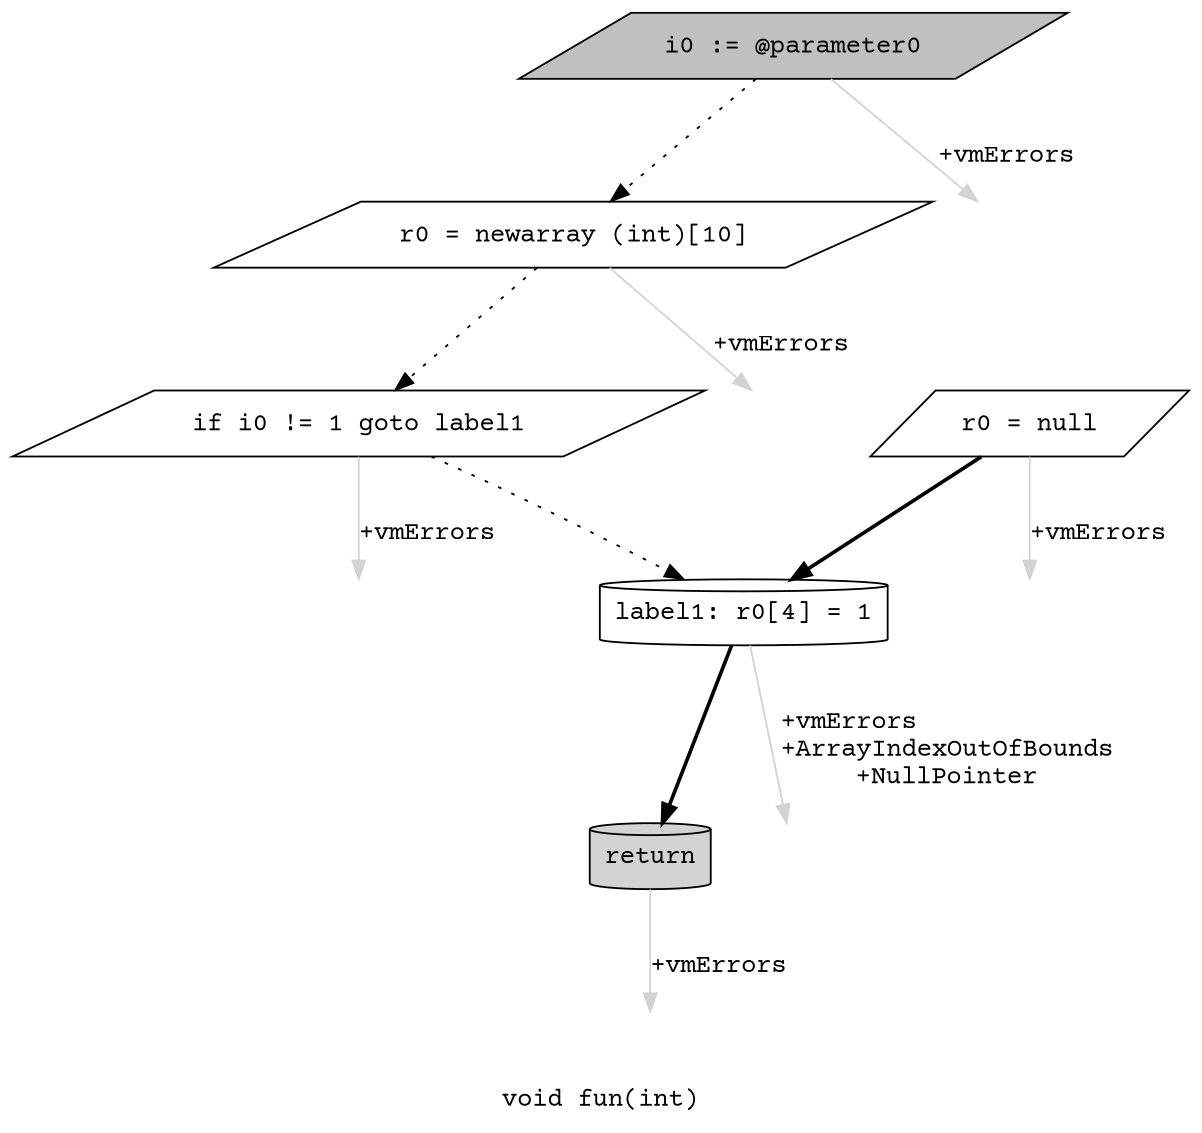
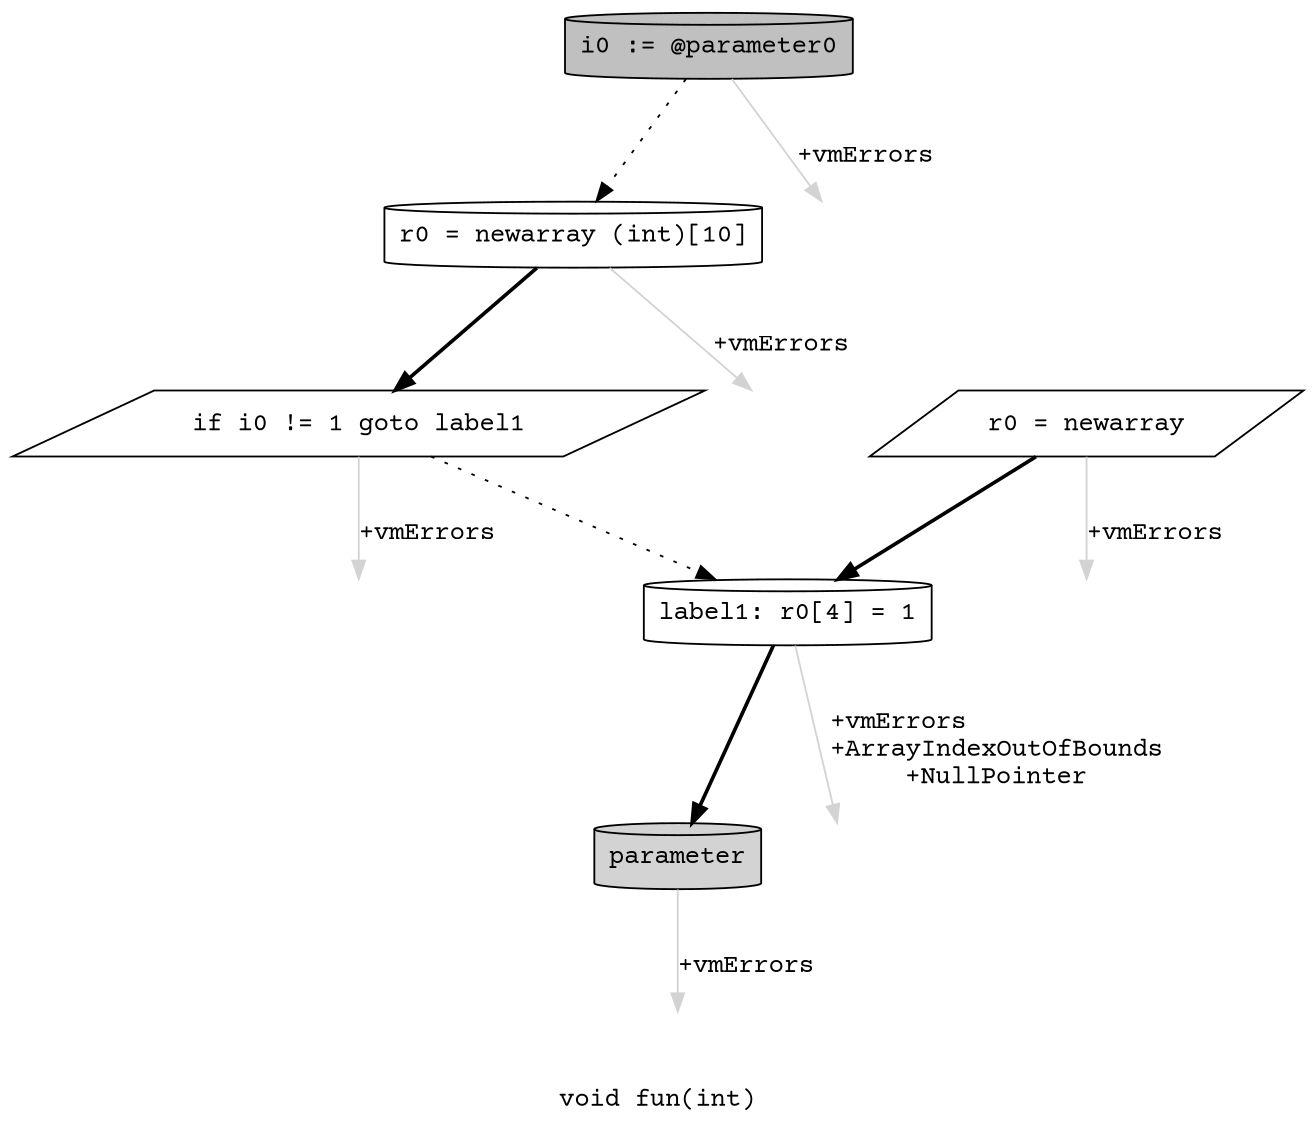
  digraph {
    fontname="Courier Prime"
    label="void fun(int)"
    node [fontname="Courier Prime" shape=box style=invis]
    edge [color=lightgray fontname="Courier Prime"]
-   n1 [fillcolor=gray label="i0 := @parameter0" shape=parallelogram style=filled]
-   n2 [label="r0 = newarray (int)[10]" shape=parallelogram style=""]
+   n1 [fillcolor=gray label="i0 := @parameter0" shape=cylinder style=filled]
+   n2 [label="r0 = newarray (int)[10]" shape=cylinder style=""]
    n3 [label=Esc]
    n4 [label="if i0 != 1 goto label1" shape=parallelogram style=""]
    n5 [label=Esc]
    n6 [label="label1: r0[4] = 1" shape=cylinder style=""]
    n7 [label=Esc]
-   n8 [label="r0 = null" shape=parallelogram style=""]
+   n8 [label="r0 = newarray" shape=parallelogram style=""]
    n9 [label=Esc]
-   n10 [fillcolor=lightgray label=return shape=cylinder style=filled]
+   n10 [fillcolor=lightgray label=parameter shape=cylinder style=filled]
    n11 [label=Esc]
    n12 [label=Esc]
    n1 -> n2 [color=black style=dotted]
    n1 -> n3 [label="\l+vmErrors"]
-   n2 -> n4 [color=black style=dotted]
+   n2 -> n4 [color=black style=bold]
    n2 -> n5 [label="\l+vmErrors"]
    n4 -> n6 [color=black style=dotted]
    n4 -> n7 [label="\l+vmErrors"]
    n6 -> n10 [color=black style=bold]
    n6 -> n11 [label="\l+vmErrors\l+ArrayIndexOutOfBounds\l+NullPointer"]
    n8 -> n6 [color=black style=bold]
    n8 -> n9 [label="\l+vmErrors"]
    n10 -> n12 [label="\l+vmErrors"]
  }
